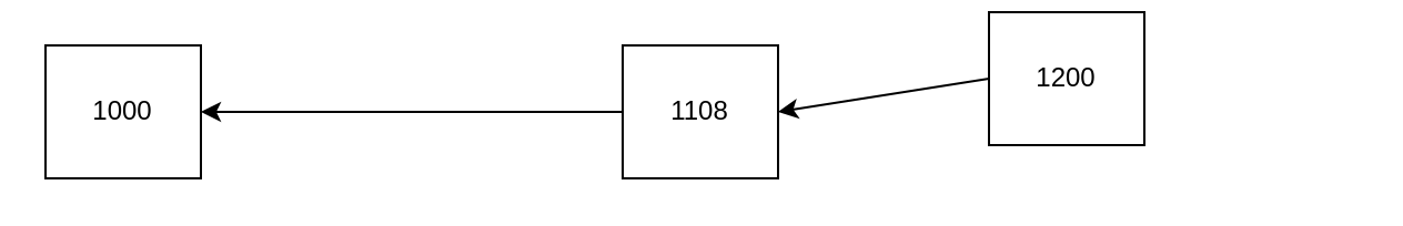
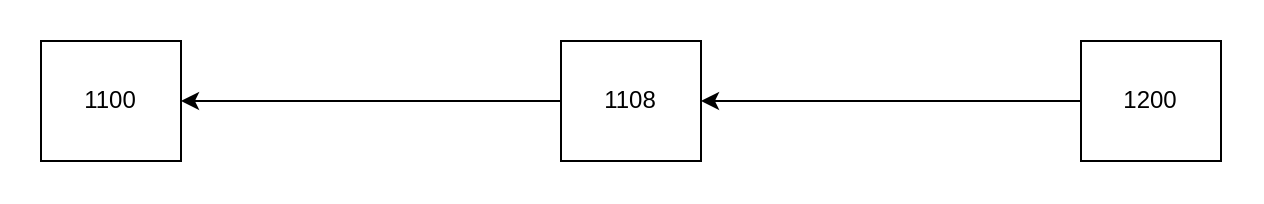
  <mxCell id="0" />
  <mxCell id="1" parent="0" />
- <mxCell id="2" value="1000" style="whiteSpace=wrap;html=1;" vertex="1" parent="1"><mxGeometry x="20" y="20" width="70" height="60" as="geometry" /></mxCell>
+ <mxCell id="2" value="1100" style="whiteSpace=wrap;html=1;" vertex="1" parent="1"><mxGeometry x="20" y="20" width="70" height="60" as="geometry" /></mxCell>
  <mxCell id="3" style="edgeStyle=none;html=1;exitX=0;exitY=0.5;exitDx=0;exitDy=0;entryX=1;entryY=0.5;entryDx=0;entryDy=0;" edge="1" parent="1" source="4" target="2"><mxGeometry relative="1" as="geometry" /></mxCell>
  <mxCell id="4" value="1108" style="whiteSpace=wrap;html=1;" vertex="1" parent="1"><mxGeometry x="280" y="20" width="70" height="60" as="geometry" /></mxCell>
  <mxCell id="5" style="edgeStyle=none;html=1;exitX=0;exitY=0.5;exitDx=0;exitDy=0;entryX=1;entryY=0.5;entryDx=0;entryDy=0;" edge="1" parent="1" source="6" target="4"><mxGeometry relative="1" as="geometry" /></mxCell>
- <mxCell id="6" value="1200" style="whiteSpace=wrap;html=1;" vertex="1" parent="1"><mxGeometry x="445" y="5" width="70" height="60" as="geometry" /></mxCell>
+ <mxCell id="6" value="1200" style="whiteSpace=wrap;html=1;" vertex="1" parent="1"><mxGeometry x="540" y="20" width="70" height="60" as="geometry" /></mxCell>
